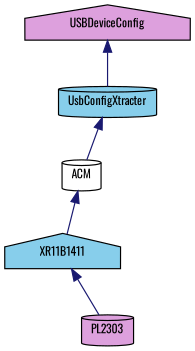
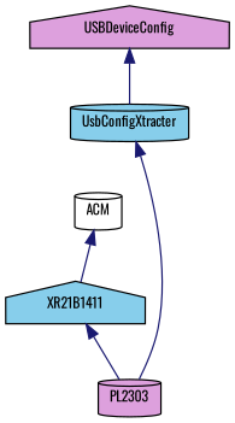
  digraph {
    fontname=Oswald
    node [color=black fillcolor=skyblue fontname=Oswald fontsize=10 shape=cylinder style=filled]
    edge [color=midnightblue dir=back fontname=Oswald fontsize=10 labelfontname=Helvetica labelfontsize=10 style=solid]
    n1 [fillcolor=white fontcolor=black height=0.2 label=ACM width=0.4]
-   n2 [height=0.2 label=XR11B1411 shape=house width=0.4]
+   n2 [height=0.2 label=XR21B1411 shape=house width=0.4]
    n3 [fillcolor=plum height=0.2 label=PL2303 width=0.4]
    n4 [fillcolor=plum height=0.2 label=USBDeviceConfig shape=house width=0.4]
    n5 [height=0.2 label=UsbConfigXtracter width=0.4]
    n1 -> n2
    n2 -> n3
    n4 -> n5
-   n5 -> n1
+   n5 -> n3
  }
